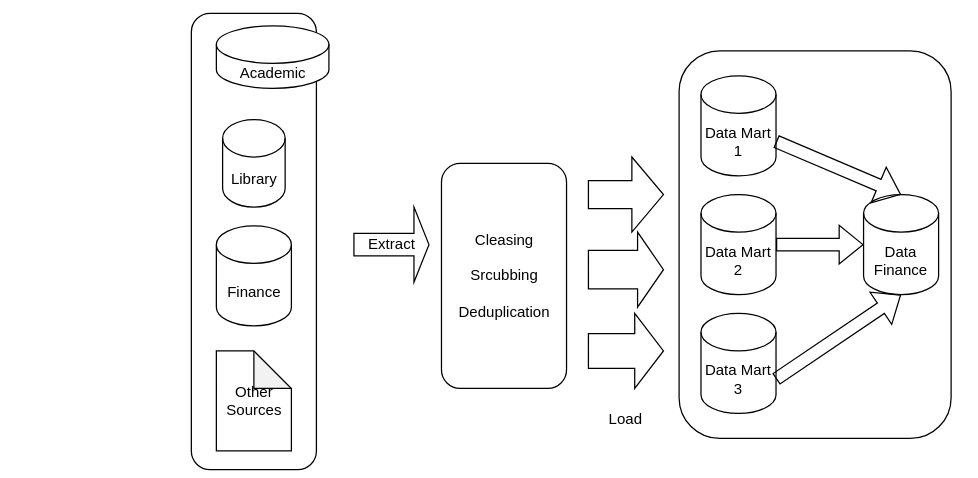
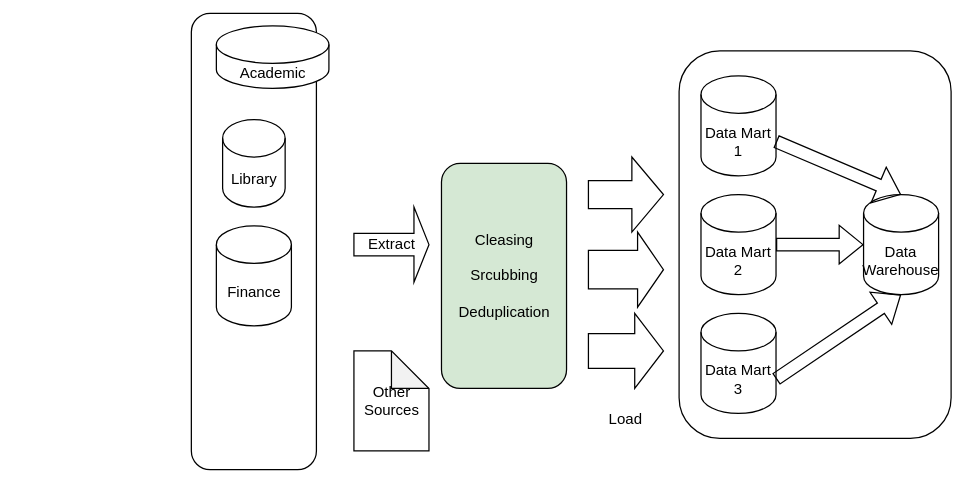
  <mxCell id="0" />
  <mxCell id="1" parent="0" />
  <mxCell id="2" value="" style="rounded=1;whiteSpace=wrap;html=1;rotation=90;" vertex="1" parent="1"><mxGeometry x="20" y="142.5" width="365" height="100" as="geometry" /></mxCell>
  <mxCell id="3" value="Academic" style="shape=cylinder3;whiteSpace=wrap;html=1;boundedLbl=1;backgroundOutline=1;size=15;" vertex="1" parent="1"><mxGeometry x="172.5" y="20" width="90" height="50" as="geometry" /></mxCell>
  <mxCell id="4" value="Library" style="shape=cylinder3;whiteSpace=wrap;html=1;boundedLbl=1;backgroundOutline=1;size=15;" vertex="1" parent="1"><mxGeometry x="177.5" y="95" width="50" height="70" as="geometry" /></mxCell>
- <mxCell id="5" value="Other Sources" style="shape=note;whiteSpace=wrap;html=1;backgroundOutline=1;darkOpacity=0.05;" vertex="1" parent="1"><mxGeometry x="172.5" y="280" width="60" height="80" as="geometry" /></mxCell>
- <mxCell id="6" value="Cleasing&lt;br&gt;&lt;br&gt;Srcubbing&lt;br&gt;&lt;br&gt;Deduplication" style="rounded=1;whiteSpace=wrap;html=1;" vertex="1" parent="1"><mxGeometry x="352.5" y="130" width="100" height="180" as="geometry" /></mxCell>
+ <mxCell id="5" value="Other Sources" style="shape=note;whiteSpace=wrap;html=1;backgroundOutline=1;darkOpacity=0.05;" vertex="1" parent="1"><mxGeometry x="282.5" y="280" width="60" height="80" as="geometry" /></mxCell>
+ <mxCell id="6" value="Cleasing&lt;br&gt;&lt;br&gt;Srcubbing&lt;br&gt;&lt;br&gt;Deduplication" style="rounded=1;whiteSpace=wrap;html=1;fillColor=#d5e8d4;" vertex="1" parent="1"><mxGeometry x="352.5" y="130" width="100" height="180" as="geometry" /></mxCell>
  <mxCell id="7" value="" style="rounded=1;whiteSpace=wrap;html=1;" vertex="1" parent="1"><mxGeometry x="542.5" y="40" width="217.5" height="310" as="geometry" /></mxCell>
  <mxCell id="8" value="Extract" style="shape=singleArrow;whiteSpace=wrap;html=1;" vertex="1" parent="1"><mxGeometry x="282.5" y="165" width="60" height="60" as="geometry" /></mxCell>
  <mxCell id="9" value="" style="shape=singleArrow;whiteSpace=wrap;html=1;arrowWidth=0.371;arrowSize=0.421;" vertex="1" parent="1"><mxGeometry x="470" y="125" width="60" height="60" as="geometry" /></mxCell>
- <mxCell id="10" value="Data Finance" style="shape=cylinder3;whiteSpace=wrap;html=1;boundedLbl=1;backgroundOutline=1;size=15;" vertex="1" parent="1"><mxGeometry x="690" y="155" width="60" height="80" as="geometry" /></mxCell>
+ <mxCell id="10" value="Data Warehouse" style="shape=cylinder3;whiteSpace=wrap;html=1;boundedLbl=1;backgroundOutline=1;size=15;" vertex="1" parent="1"><mxGeometry x="690" y="155" width="60" height="80" as="geometry" /></mxCell>
  <mxCell id="11" value="Data Mart 1&lt;span style=&quot;color: rgba(0 , 0 , 0 , 0) ; font-family: monospace ; font-size: 0px&quot;&gt;%3CmxGraphModel%3E%3Croot%3E%3CmxCell%20id%3D%220%22%2F%3E%3CmxCell%20id%3D%221%22%20parent%3D%220%22%2F%3E%3CmxCell%20id%3D%222%22%20value%3D%22%22%20style%3D%22shape%3Dcylinder3%3BwhiteSpace%3Dwrap%3Bhtml%3D1%3BboundedLbl%3D1%3BbackgroundOutline%3D1%3Bsize%3D15%3B%22%20vertex%3D%221%22%20parent%3D%221%22%3E%3CmxGeometry%20x%3D%2290%22%20y%3D%22230%22%20width%3D%2260%22%20height%3D%2280%22%20as%3D%22geometry%22%2F%3E%3C%2FmxCell%3E%3C%2Froot%3E%3C%2FmxGraphModel%3E&lt;/span&gt;" style="shape=cylinder3;whiteSpace=wrap;html=1;boundedLbl=1;backgroundOutline=1;size=15;" vertex="1" parent="1"><mxGeometry x="560" y="60" width="60" height="80" as="geometry" /></mxCell>
  <mxCell id="12" value="Data Mart 2&lt;span style=&quot;color: rgba(0 , 0 , 0 , 0) ; font-family: monospace ; font-size: 0px&quot;&gt;%3CmxGraphModel%3E%3Croot%3E%3CmxCell%20id%3D%220%22%2F%3E%3CmxCell%20id%3D%221%22%20parent%3D%220%22%2F%3E%3CmxCell%20id%3D%222%22%20value%3D%22%22%20style%3D%22shape%3Dcylinder3%3BwhiteSpace%3Dwrap%3Bhtml%3D1%3BboundedLbl%3D1%3BbackgroundOutline%3D1%3Bsize%3D15%3B%22%20vertex%3D%221%22%20parent%3D%221%22%3E%3CmxGeometry%20x%3D%2290%22%20y%3D%22230%22%20width%3D%2260%22%20height%3D%2280%22%20as%3D%22geometry%22%2F%3E%3C%2FmxCell%3E%3C%2Froot%3E%3C%2FmxGraphModel%3E&lt;/span&gt;" style="shape=cylinder3;whiteSpace=wrap;html=1;boundedLbl=1;backgroundOutline=1;size=15;" vertex="1" parent="1"><mxGeometry x="560" y="155" width="60" height="80" as="geometry" /></mxCell>
  <mxCell id="13" value="Data Mart 3&lt;span style=&quot;color: rgba(0 , 0 , 0 , 0) ; font-family: monospace ; font-size: 0px&quot;&gt;%3CmxGraphModel%3E%3Croot%3E%3CmxCell%20id%3D%220%22%2F%3E%3CmxCell%20id%3D%221%22%20parent%3D%220%22%2F%3E%3CmxCell%20id%3D%222%22%20value%3D%22%22%20style%3D%22shape%3Dcylinder3%3BwhiteSpace%3Dwrap%3Bhtml%3D1%3BboundedLbl%3D1%3BbackgroundOutline%3D1%3Bsize%3D15%3B%22%20vertex%3D%221%22%20parent%3D%221%22%3E%3CmxGeometry%20x%3D%2290%22%20y%3D%22230%22%20width%3D%2260%22%20height%3D%2280%22%20as%3D%22geometry%22%2F%3E%3C%2FmxCell%3E%3C%2Froot%3E%3C%2FmxGraphModel%3E&lt;/span&gt;" style="shape=cylinder3;whiteSpace=wrap;html=1;boundedLbl=1;backgroundOutline=1;size=15;" vertex="1" parent="1"><mxGeometry x="560" y="250" width="60" height="80" as="geometry" /></mxCell>
  <mxCell id="14" value="Finance" style="shape=cylinder3;whiteSpace=wrap;html=1;boundedLbl=1;backgroundOutline=1;size=15;" vertex="1" parent="1"><mxGeometry x="172.5" y="180" width="60" height="80" as="geometry" /></mxCell>
  <mxCell id="15" value="" style="shape=flexArrow;endArrow=classic;html=1;rounded=0;entryX=0;entryY=0.5;entryDx=0;entryDy=0;entryPerimeter=0;" edge="1" parent="1" source="12" target="10"><mxGeometry width="50" height="50" relative="1" as="geometry"><mxPoint x="620" y="195" as="sourcePoint" /><mxPoint x="670" y="200" as="targetPoint" /></mxGeometry></mxCell>
  <mxCell id="16" value="" style="shape=flexArrow;endArrow=classic;html=1;rounded=0;exitX=1;exitY=0;exitDx=0;exitDy=52.5;exitPerimeter=0;entryX=0.5;entryY=1;entryDx=0;entryDy=0;entryPerimeter=0;" edge="1" parent="1" source="13" target="10"><mxGeometry width="50" height="50" relative="1" as="geometry"><mxPoint x="630" y="292.5" as="sourcePoint" /><mxPoint x="680" y="242.5" as="targetPoint" /></mxGeometry></mxCell>
  <mxCell id="17" value="" style="shape=flexArrow;endArrow=classic;html=1;rounded=0;entryX=0.5;entryY=0;entryDx=0;entryDy=0;entryPerimeter=0;exitX=1;exitY=0;exitDx=0;exitDy=52.5;exitPerimeter=0;" edge="1" parent="1" source="11" target="10"><mxGeometry width="50" height="50" relative="1" as="geometry"><mxPoint x="630" y="130" as="sourcePoint" /><mxPoint x="680" y="80" as="targetPoint" /></mxGeometry></mxCell>
  <mxCell id="18" value="" style="shape=singleArrow;whiteSpace=wrap;html=1;arrowWidth=0.462;arrowSize=0.383;" vertex="1" parent="1"><mxGeometry x="470" y="250" width="60" height="60" as="geometry" /></mxCell>
  <mxCell id="19" value="" style="shape=singleArrow;whiteSpace=wrap;html=1;arrowWidth=0.514;arrowSize=0.345;" vertex="1" parent="1"><mxGeometry x="470" y="185" width="60" height="60" as="geometry" /></mxCell>
  <mxCell id="20" value="Load" style="text;html=1;strokeColor=none;fillColor=none;align=center;verticalAlign=middle;whiteSpace=wrap;rounded=0;" vertex="1" parent="1"><mxGeometry x="470" y="320" width="60" height="30" as="geometry" /></mxCell>
